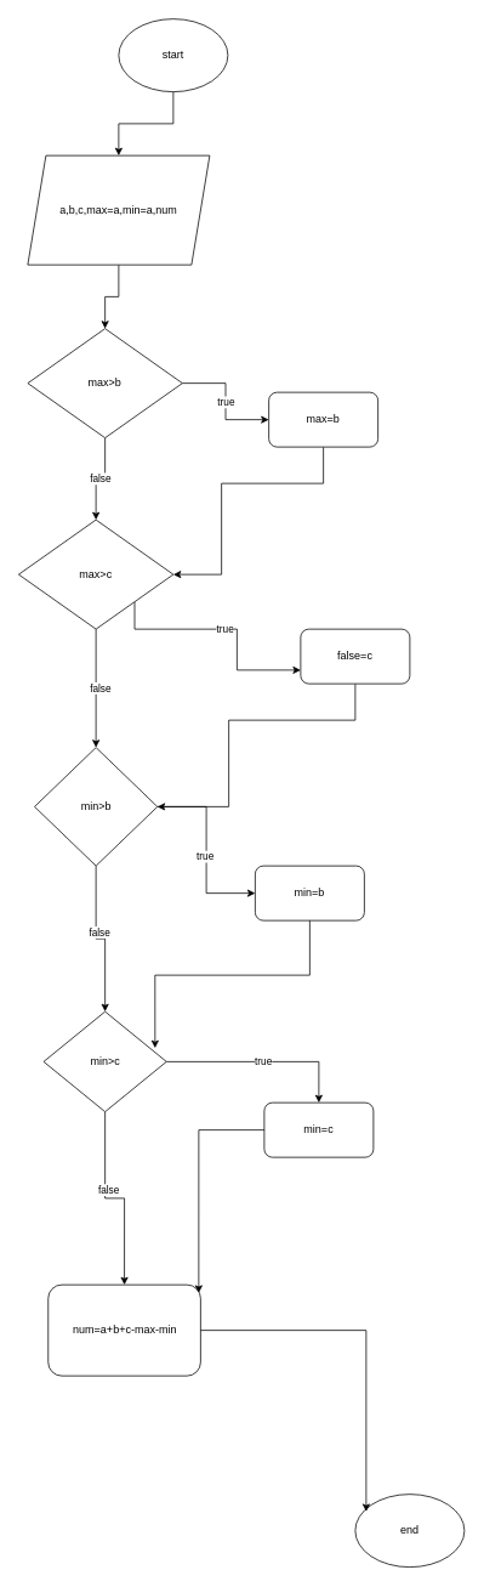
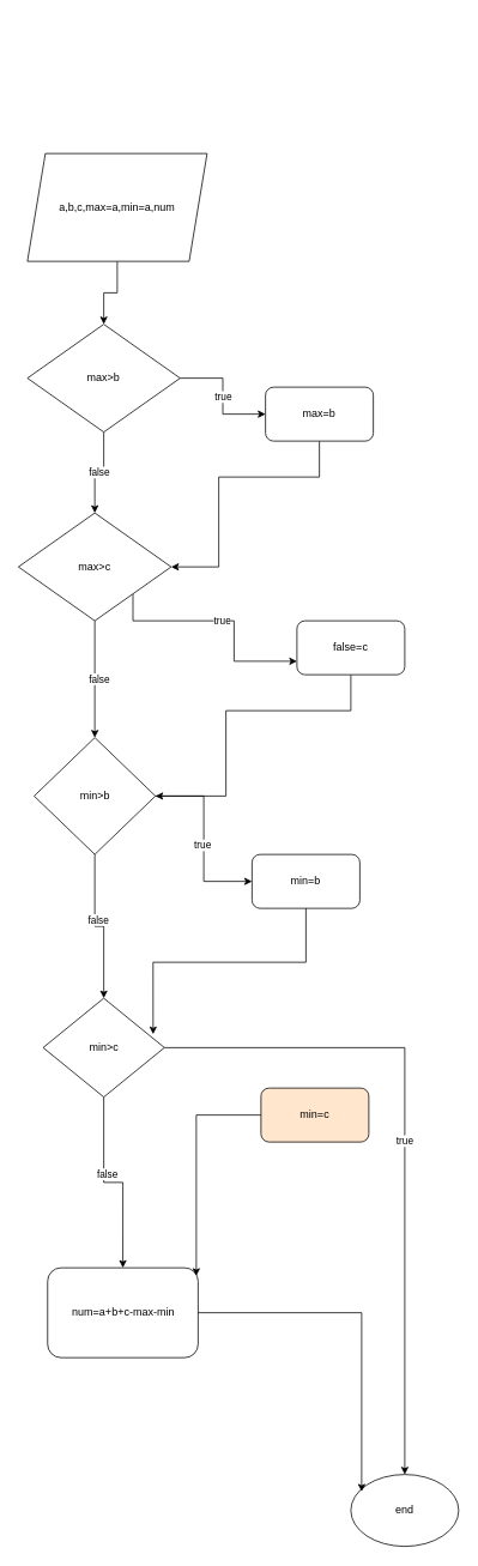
  <mxCell id="0" />
  <mxCell id="1" parent="0" />
- <mxCell id="2" style="edgeStyle=orthogonalEdgeStyle;rounded=0;orthogonalLoop=1;jettySize=auto;html=1;" edge="1" parent="1" source="3" target="5"><mxGeometry relative="1" as="geometry" /></mxCell>
- <mxCell id="3" value="start" style="ellipse;whiteSpace=wrap;html=1;" vertex="1" parent="1"><mxGeometry x="130" y="20" width="120" height="80" as="geometry" /></mxCell>
  <mxCell id="4" style="edgeStyle=orthogonalEdgeStyle;rounded=0;orthogonalLoop=1;jettySize=auto;html=1;entryX=0.5;entryY=0;entryDx=0;entryDy=0;" edge="1" parent="1" source="5" target="8"><mxGeometry relative="1" as="geometry" /></mxCell>
  <mxCell id="5" value="a,b,c,max=a,min=a,num" style="shape=parallelogram;perimeter=parallelogramPerimeter;whiteSpace=wrap;html=1;fixedSize=1;" vertex="1" parent="1"><mxGeometry x="30" y="170" width="200" height="120" as="geometry" /></mxCell>
  <mxCell id="6" value="true" style="edgeStyle=orthogonalEdgeStyle;rounded=0;orthogonalLoop=1;jettySize=auto;html=1;entryX=0;entryY=0.5;entryDx=0;entryDy=0;" edge="1" parent="1" source="8" target="14"><mxGeometry relative="1" as="geometry" /></mxCell>
  <mxCell id="7" value="false" style="edgeStyle=orthogonalEdgeStyle;rounded=0;orthogonalLoop=1;jettySize=auto;html=1;entryX=0.5;entryY=0;entryDx=0;entryDy=0;" edge="1" parent="1" source="8" target="12"><mxGeometry relative="1" as="geometry" /></mxCell>
  <mxCell id="8" value="max&amp;gt;b" style="rhombus;whiteSpace=wrap;html=1;" vertex="1" parent="1"><mxGeometry x="30" y="360" width="170" height="120" as="geometry" /></mxCell>
  <mxCell id="9" value="true" style="edgeStyle=orthogonalEdgeStyle;rounded=0;orthogonalLoop=1;jettySize=auto;html=1;entryX=0;entryY=0.75;entryDx=0;entryDy=0;exitX=1;exitY=1;exitDx=0;exitDy=0;" edge="1" parent="1" source="12" target="16"><mxGeometry relative="1" as="geometry"><Array as="points"><mxPoint x="148" y="690" /><mxPoint x="260" y="690" /><mxPoint x="260" y="735" /></Array></mxGeometry></mxCell>
  <mxCell id="10" style="edgeStyle=orthogonalEdgeStyle;rounded=0;orthogonalLoop=1;jettySize=auto;html=1;entryX=0.5;entryY=0;entryDx=0;entryDy=0;" edge="1" parent="1" source="12" target="21"><mxGeometry relative="1" as="geometry" /></mxCell>
  <mxCell id="11" value="false" style="edgeLabel;html=1;align=center;verticalAlign=middle;resizable=0;points=[];" vertex="1" connectable="0" parent="10"><mxGeometry x="-0.015" y="4" relative="1" as="geometry"><mxPoint as="offset" /></mxGeometry></mxCell>
  <mxCell id="12" value="max&amp;gt;c" style="rhombus;whiteSpace=wrap;html=1;" vertex="1" parent="1"><mxGeometry x="20" y="570" width="170" height="120" as="geometry" /></mxCell>
  <mxCell id="13" style="edgeStyle=orthogonalEdgeStyle;rounded=0;orthogonalLoop=1;jettySize=auto;html=1;entryX=1;entryY=0.5;entryDx=0;entryDy=0;" edge="1" parent="1" source="14" target="12"><mxGeometry relative="1" as="geometry"><Array as="points"><mxPoint x="355" y="530" /><mxPoint x="243" y="530" /><mxPoint x="243" y="630" /></Array></mxGeometry></mxCell>
  <mxCell id="14" value="max=b" style="rounded=1;whiteSpace=wrap;html=1;" vertex="1" parent="1"><mxGeometry x="295" y="430" width="120" height="60" as="geometry" /></mxCell>
  <mxCell id="15" style="edgeStyle=orthogonalEdgeStyle;rounded=0;orthogonalLoop=1;jettySize=auto;html=1;entryX=1;entryY=0.5;entryDx=0;entryDy=0;" edge="1" parent="1" source="16" target="21"><mxGeometry relative="1" as="geometry"><Array as="points"><mxPoint x="390" y="790" /><mxPoint x="251" y="790" /><mxPoint x="251" y="885" /></Array></mxGeometry></mxCell>
  <mxCell id="16" value="false=c" style="rounded=1;whiteSpace=wrap;html=1;" vertex="1" parent="1"><mxGeometry x="330" y="690" width="120" height="60" as="geometry" /></mxCell>
  <mxCell id="17" style="edgeStyle=orthogonalEdgeStyle;rounded=0;orthogonalLoop=1;jettySize=auto;html=1;entryX=0;entryY=0.5;entryDx=0;entryDy=0;" edge="1" parent="1" source="21" target="22"><mxGeometry relative="1" as="geometry" /></mxCell>
  <mxCell id="18" value="true" style="edgeLabel;html=1;align=center;verticalAlign=middle;resizable=0;points=[];" vertex="1" connectable="0" parent="17"><mxGeometry x="0.065" y="-2" relative="1" as="geometry"><mxPoint as="offset" /></mxGeometry></mxCell>
  <mxCell id="19" style="edgeStyle=orthogonalEdgeStyle;rounded=0;orthogonalLoop=1;jettySize=auto;html=1;entryX=0.5;entryY=0;entryDx=0;entryDy=0;" edge="1" parent="1" source="21" target="26"><mxGeometry relative="1" as="geometry" /></mxCell>
  <mxCell id="20" value="false" style="edgeLabel;html=1;align=center;verticalAlign=middle;resizable=0;points=[];" vertex="1" connectable="0" parent="19"><mxGeometry x="-0.153" y="3" relative="1" as="geometry"><mxPoint as="offset" /></mxGeometry></mxCell>
  <mxCell id="21" value="min&amp;gt;b" style="rhombus;whiteSpace=wrap;html=1;" vertex="1" parent="1"><mxGeometry x="37.5" y="820" width="135" height="130" as="geometry" /></mxCell>
  <mxCell id="22" value="min=b" style="rounded=1;whiteSpace=wrap;html=1;" vertex="1" parent="1"><mxGeometry x="280" y="950" width="120" height="60" as="geometry" /></mxCell>
- <mxCell id="23" value="true" style="edgeStyle=orthogonalEdgeStyle;rounded=0;orthogonalLoop=1;jettySize=auto;html=1;entryX=0.5;entryY=0;entryDx=0;entryDy=0;" edge="1" parent="1" source="26" target="28"><mxGeometry relative="1" as="geometry" /></mxCell>
+ <mxCell id="23" value="true" style="edgeStyle=orthogonalEdgeStyle;rounded=0;orthogonalLoop=1;jettySize=auto;html=1;" edge="1" parent="1" source="26" target="30"><mxGeometry relative="1" as="geometry" /></mxCell>
  <mxCell id="24" style="edgeStyle=orthogonalEdgeStyle;rounded=0;orthogonalLoop=1;jettySize=auto;html=1;entryX=0.5;entryY=0;entryDx=0;entryDy=0;" edge="1" parent="1" source="26" target="29"><mxGeometry relative="1" as="geometry"><mxPoint x="130" y="1390" as="targetPoint" /></mxGeometry></mxCell>
  <mxCell id="25" value="false" style="edgeLabel;html=1;align=center;verticalAlign=middle;resizable=0;points=[];" vertex="1" connectable="0" parent="24"><mxGeometry x="-0.196" y="3" relative="1" as="geometry"><mxPoint as="offset" /></mxGeometry></mxCell>
  <mxCell id="26" value="min&amp;gt;c" style="rhombus;whiteSpace=wrap;html=1;" vertex="1" parent="1"><mxGeometry x="47.5" y="1110" width="135" height="110" as="geometry" /></mxCell>
  <mxCell id="27" style="edgeStyle=orthogonalEdgeStyle;rounded=0;orthogonalLoop=1;jettySize=auto;html=1;entryX=0.907;entryY=0.364;entryDx=0;entryDy=0;entryPerimeter=0;" edge="1" parent="1" source="22" target="26"><mxGeometry relative="1" as="geometry"><Array as="points"><mxPoint x="340" y="1070" /><mxPoint x="170" y="1070" /></Array></mxGeometry></mxCell>
- <mxCell id="28" value="min=c" style="rounded=1;whiteSpace=wrap;html=1;" vertex="1" parent="1"><mxGeometry x="290" y="1210" width="120" height="60" as="geometry" /></mxCell>
+ <mxCell id="28" value="min=c" style="rounded=1;whiteSpace=wrap;html=1;fillColor=#ffe6cc;" vertex="1" parent="1"><mxGeometry x="290" y="1210" width="120" height="60" as="geometry" /></mxCell>
  <mxCell id="29" value="num=a+b+c-max-min" style="rounded=1;whiteSpace=wrap;html=1;" vertex="1" parent="1"><mxGeometry x="52.5" y="1410" width="167.5" height="100" as="geometry" /></mxCell>
  <mxCell id="30" value="end" style="ellipse;whiteSpace=wrap;html=1;" vertex="1" parent="1"><mxGeometry x="390" y="1640" width="120" height="80" as="geometry" /></mxCell>
  <mxCell id="31" style="edgeStyle=orthogonalEdgeStyle;rounded=0;orthogonalLoop=1;jettySize=auto;html=1;entryX=0.1;entryY=0.238;entryDx=0;entryDy=0;entryPerimeter=0;" edge="1" parent="1" source="29" target="30"><mxGeometry relative="1" as="geometry" /></mxCell>
  <mxCell id="32" style="edgeStyle=orthogonalEdgeStyle;rounded=0;orthogonalLoop=1;jettySize=auto;html=1;entryX=0.988;entryY=0.09;entryDx=0;entryDy=0;entryPerimeter=0;" edge="1" parent="1" source="28" target="29"><mxGeometry relative="1" as="geometry" /></mxCell>
